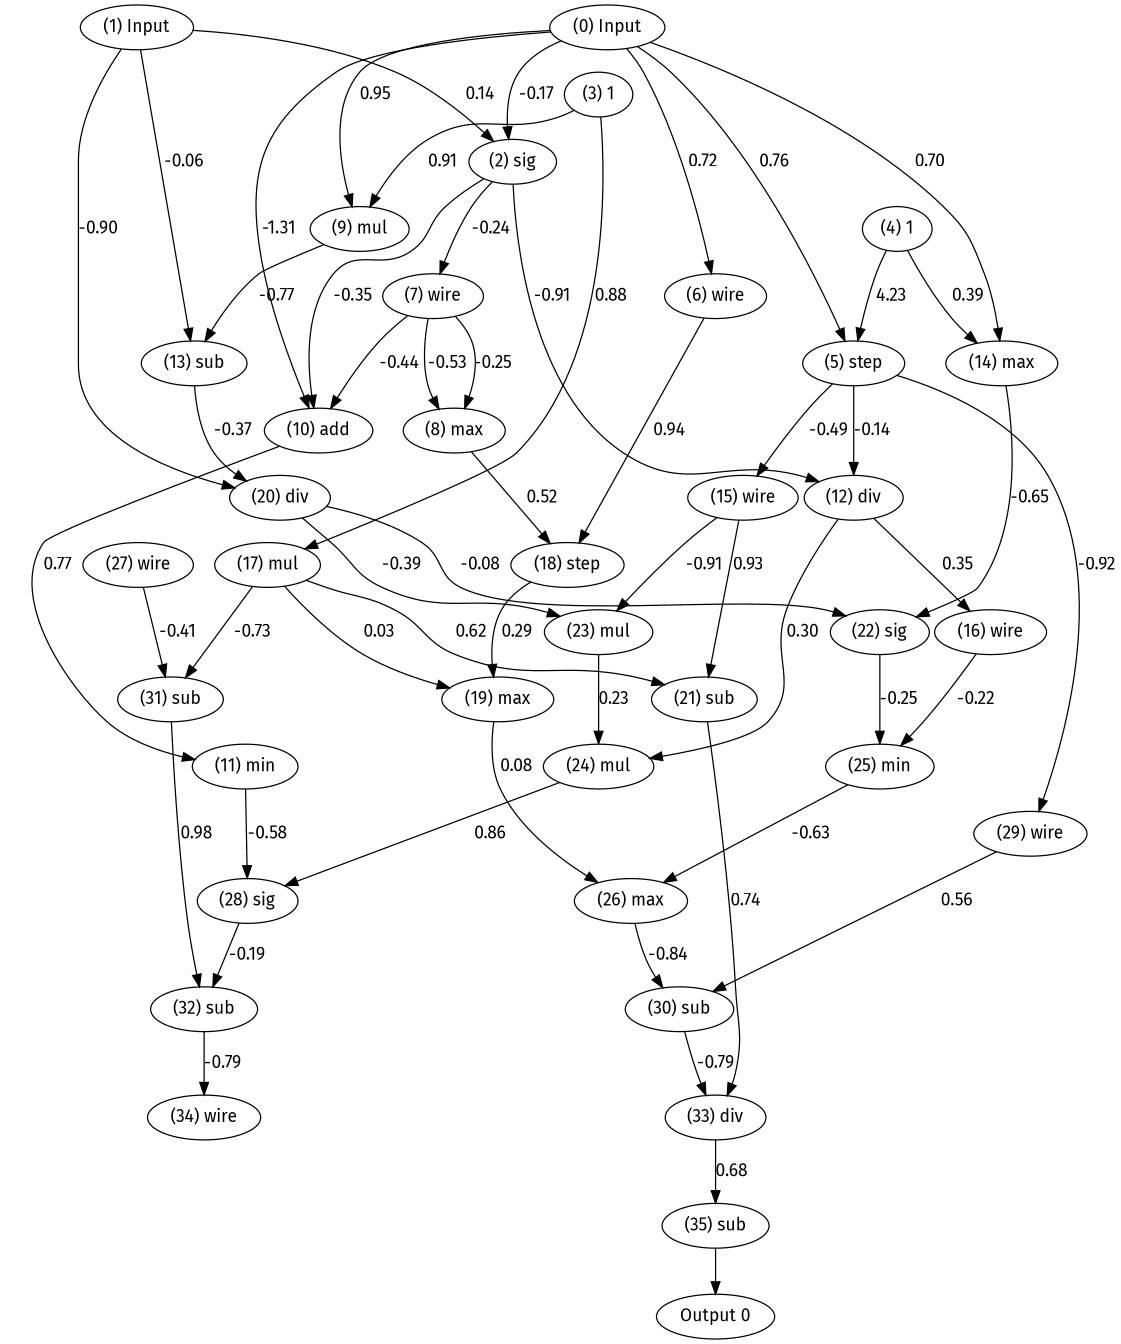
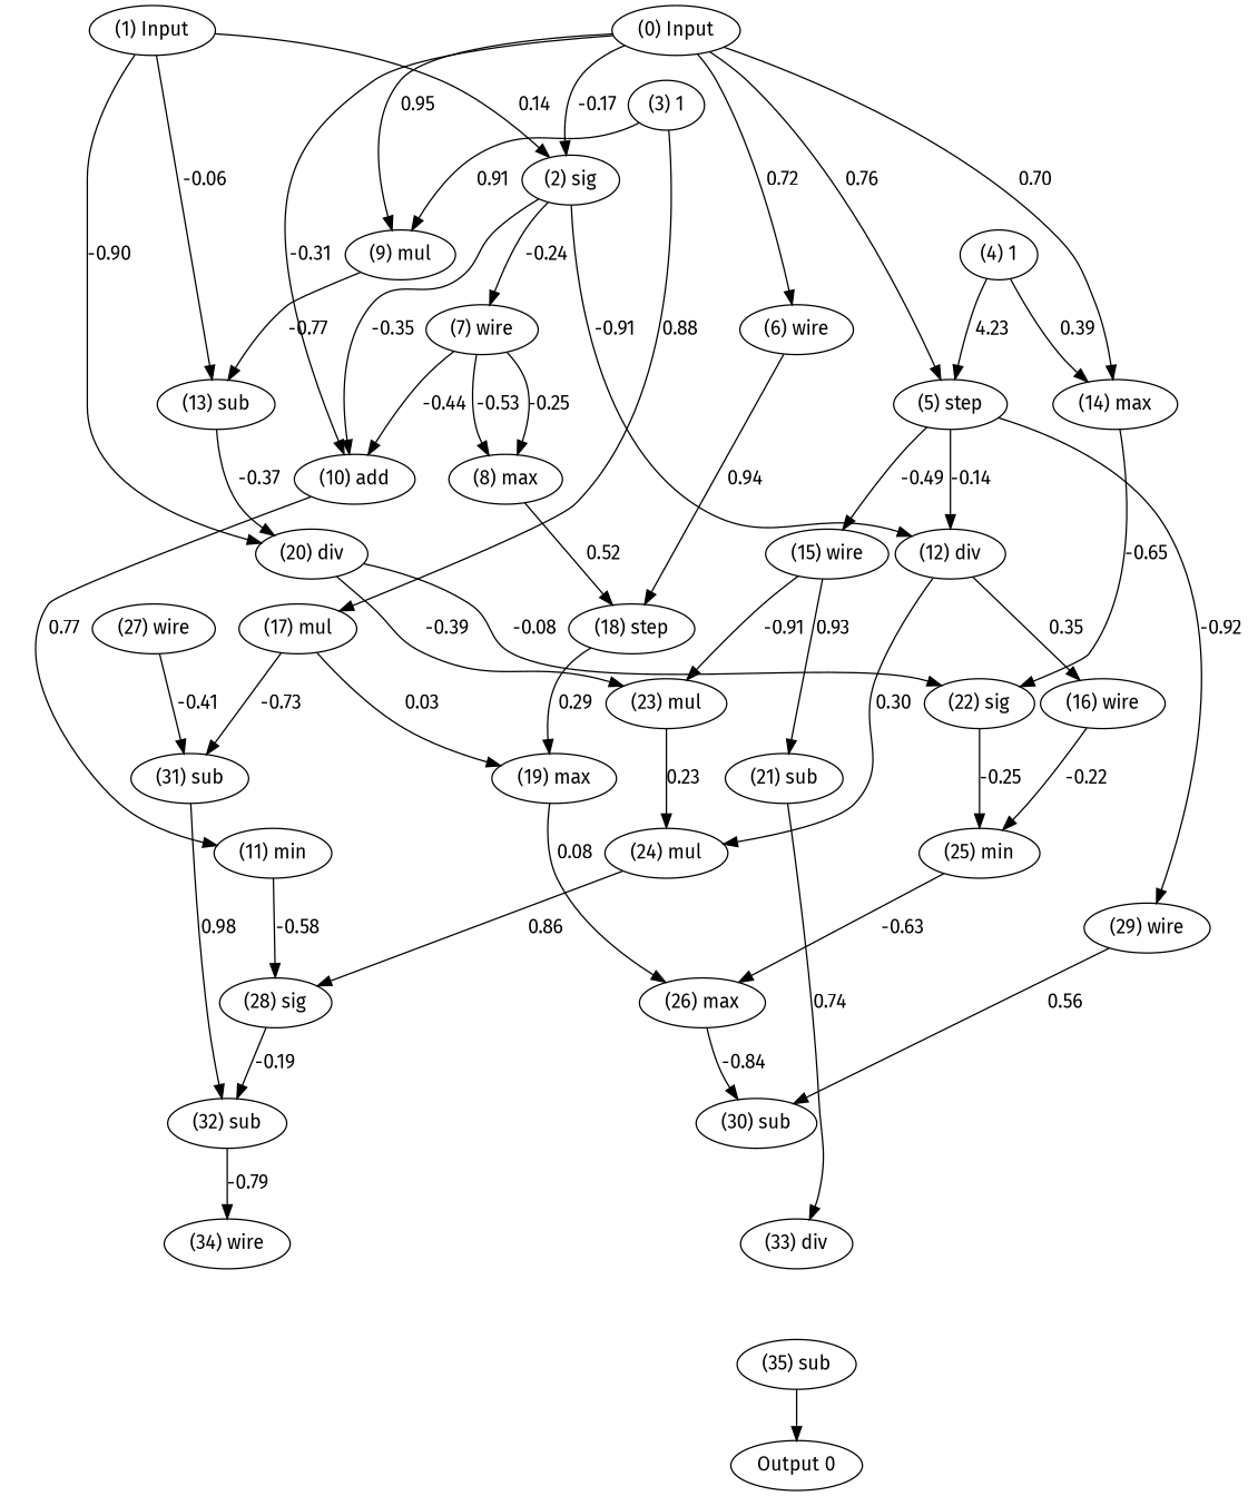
  digraph {
    fontname="Fira Sans"
    rankdir=TB
    node [color=black fontcolor=black fontname="Fira Sans" labelfontcolor=black]
    edge [bold=true color=black fontcolor=black fontname="Fira Sans" labelfontcolor=black]
    n1 [label="(0) Input"]
    n2 [label="(1) Input"]
    n3 [label="Output 0"]
    n4 [label="(2) sig"]
    n5 [label="(5) step"]
    n6 [label="(6) wire"]
    n7 [label="(9) mul"]
    n8 [label="(10) add"]
    n9 [label="(14) max"]
    n10 [label="(13) sub"]
    n11 [label="(20) div"]
    n12 [label="(7) wire"]
    n13 [label="(12) div"]
    n14 [label="(15) wire"]
    n15 [label="(29) wire"]
    n16 [label="(18) step"]
    n17 [label="(11) min"]
    n18 [label="(22) sig"]
    n19 [label="(23) mul"]
    n20 [label="(8) max"]
    n21 [label="(28) sig"]
    n22 [label="(16) wire"]
    n23 [label="(24) mul"]
    n24 [label="(3) 1"]
    n25 [label="(17) mul"]
    n26 [label="(21) sub"]
    n27 [label="(19) max"]
    n28 [label="(31) sub"]
    n29 [label="(4) 1"]
    n30 [label="(30) sub"]
    n31 [label="(32) sub"]
    n32 [label="(25) min"]
    n33 [label="(33) div"]
    n34 [label="(26) max"]
    n35 [label="(27) wire"]
    n36 [label="(35) sub"]
    n37 [label="(34) wire"]
    subgraph sub_1 {
      rank=source
      n1
      n2
    }
    subgraph sub_2 {
      rank=max
      n3
    }
    n1 -> n4 [label=-0.17]
    n1 -> n5 [label=0.76]
    n1 -> n6 [label=0.72]
    n1 -> n7 [label=0.95]
-   n1 -> n8 [label=-1.31]
+   n1 -> n8 [label=-0.31]
    n1 -> n9 [label=0.70]
    n2 -> n4 [label=0.14]
    n2 -> n10 [label=-0.06]
    n2 -> n11 [label=-0.90]
    n4 -> n8 [label=-0.35]
    n4 -> n12 [label=-0.24]
    n4 -> n13 [label=-0.91]
    n5 -> n13 [label=-0.14]
    n5 -> n14 [label=-0.49]
    n5 -> n15 [label=-0.92]
    n6 -> n16 [label=0.94]
    n7 -> n10 [label=-0.77]
    n8 -> n17 [label=0.77]
    n9 -> n18 [label=-0.65]
    n10 -> n11 [label=-0.37]
    n11 -> n18 [label=-0.08]
    n11 -> n19 [label=-0.39]
    n12 -> n8 [label=-0.44]
    n12 -> n20 [label=-0.25]
    n12 -> n20 [label=-0.53]
    n13 -> n22 [label=0.35]
    n13 -> n23 [label=0.30]
    n14 -> n19 [label=-0.91]
    n14 -> n26 [label=0.93]
    n15 -> n30 [label=0.56]
    n16 -> n27 [label=0.29]
    n17 -> n21 [label=-0.58]
    n18 -> n32 [label=-0.25]
    n19 -> n23 [label=0.23]
    n20 -> n16 [label=0.52]
    n21 -> n31 [label=-0.19]
    n22 -> n32 [label=-0.22]
    n23 -> n21 [label=0.86]
    n24 -> n7 [label=0.91]
    n24 -> n25 [label=0.88]
-   n25 -> n26 [label=0.62]
    n25 -> n27 [label=0.03]
    n25 -> n28 [label=-0.73]
    n26 -> n33 [label=0.74]
    n27 -> n34 [label=0.08]
    n28 -> n31 [label=0.98]
    n29 -> n5 [label=4.23]
    n29 -> n9 [label=0.39]
-   n30 -> n33 [label=-0.79]
    n31 -> n37 [label=-0.79]
    n32 -> n34 [label=-0.63]
-   n33 -> n36 [label=0.68]
    n34 -> n30 [label=-0.84]
    n35 -> n28 [label=-0.41]
    n36 -> n3
  }
